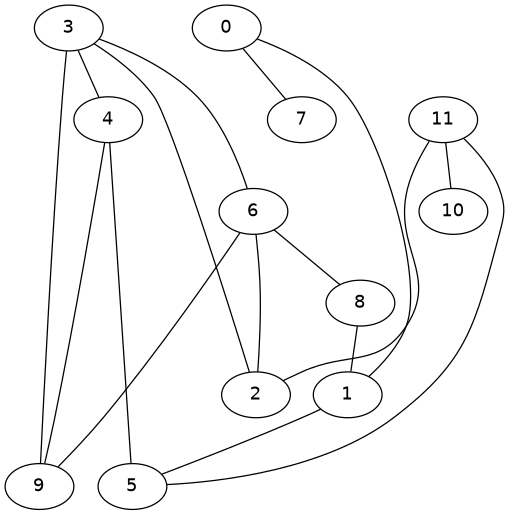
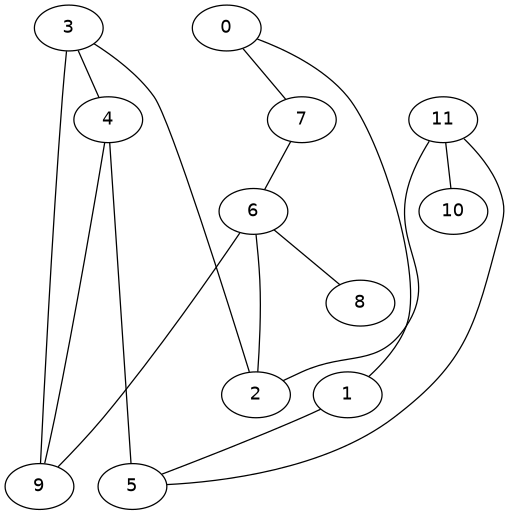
  strict graph {
    fontname="DejaVu Sans"
    node [fontname="DejaVu Sans" weight=0]
    edge [fontname="DejaVu Sans" weight=0]
    0
    7
    1
    6
    5
    8
    2
    9
    11
    10
    3
    4
    0 -- 7
    0 -- 1
-   3 -- 6
+   7 -- 6
    1 -- 5
    6 -- 8
    6 -- 2
    6 -- 9
-   8 -- 1
    11 -- 5
    11 -- 2
    11 -- 10
    3 -- 2
    3 -- 9
    3 -- 4
    4 -- 5
    4 -- 9
  }
